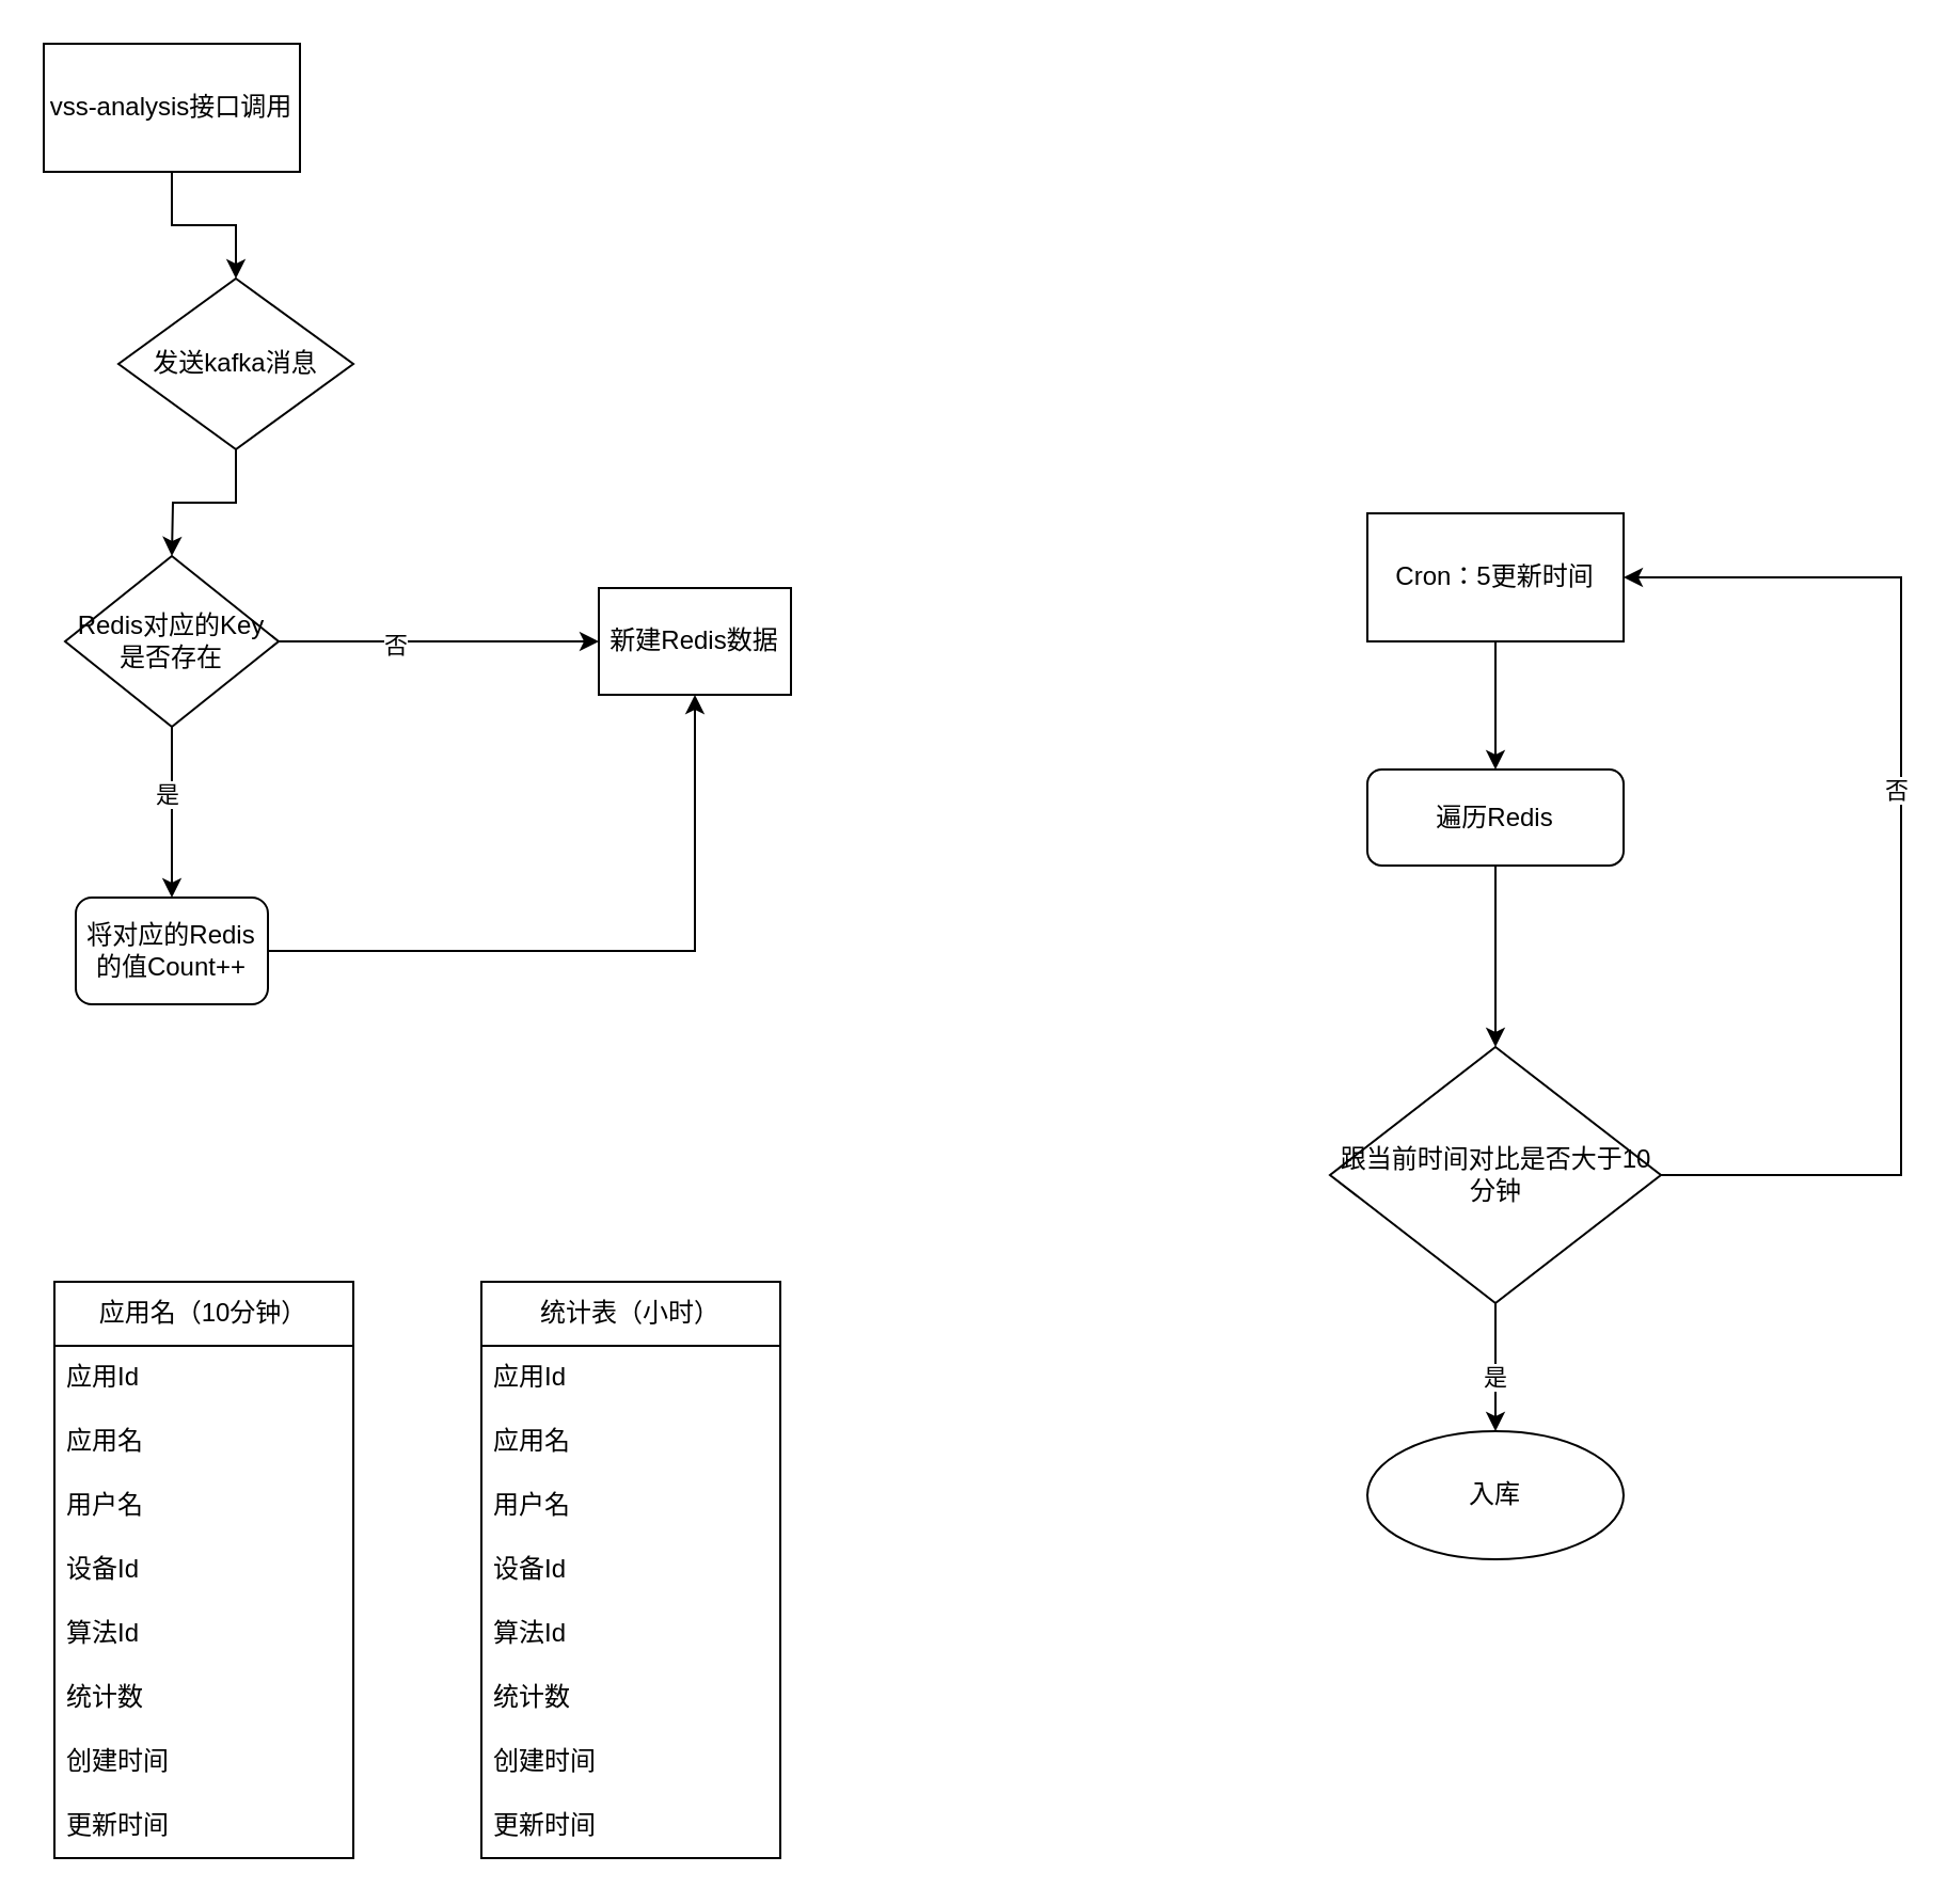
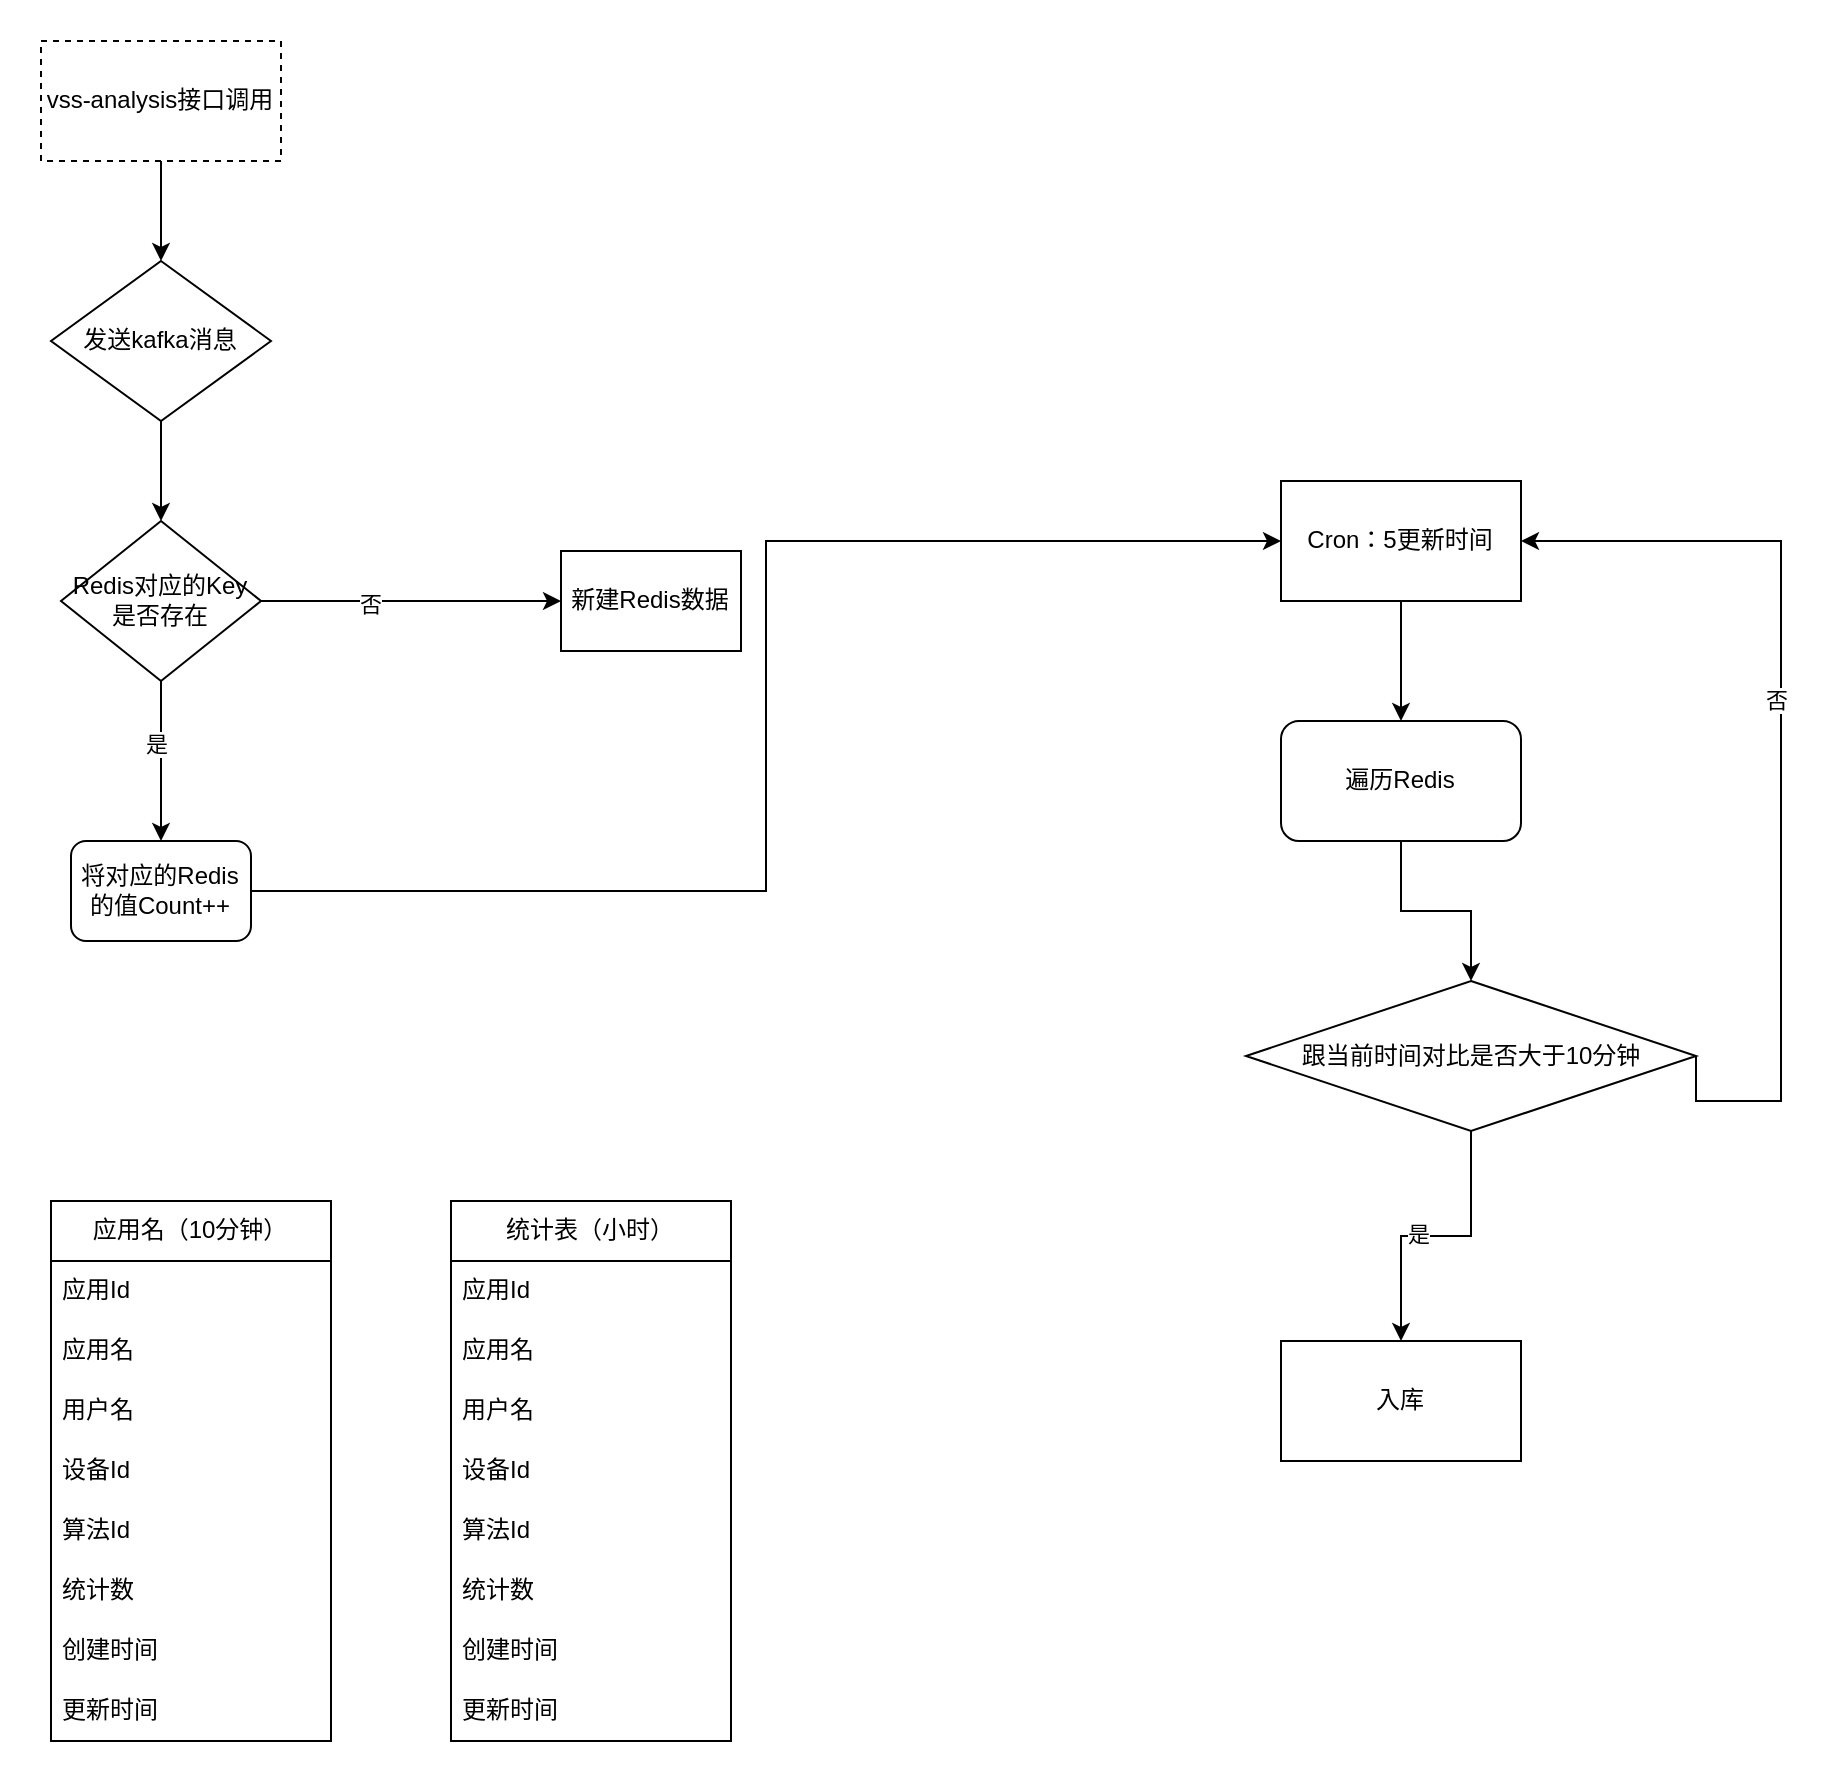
  <mxCell id="0" />
  <mxCell id="1" parent="0" />
  <mxCell id="2" style="edgeStyle=orthogonalEdgeStyle;rounded=0;orthogonalLoop=1;jettySize=auto;html=1;" parent="1" source="3" target="5" edge="1"><mxGeometry relative="1" as="geometry" /></mxCell>
- <mxCell id="3" value="vss-analysis接口调用" style="rounded=0;whiteSpace=wrap;html=1;" parent="1" vertex="1"><mxGeometry x="20" y="20" width="120" height="60" as="geometry" /></mxCell>
+ <mxCell id="3" value="vss-analysis接口调用" style="rounded=0;whiteSpace=wrap;html=1;dashed=1;" parent="1" vertex="1"><mxGeometry x="20" y="20" width="120" height="60" as="geometry" /></mxCell>
  <mxCell id="4" style="edgeStyle=orthogonalEdgeStyle;rounded=0;orthogonalLoop=1;jettySize=auto;html=1;exitX=0.5;exitY=1;exitDx=0;exitDy=0;entryX=0.5;entryY=0;entryDx=0;entryDy=0;" parent="1" source="5" edge="1"><mxGeometry relative="1" as="geometry"><mxPoint x="80" y="260" as="targetPoint" /></mxGeometry></mxCell>
- <mxCell id="5" value="发送kafka消息" style="rhombus;whiteSpace=wrap;html=1;" parent="1" vertex="1"><mxGeometry x="55" y="130" width="110" height="80" as="geometry" /></mxCell>
+ <mxCell id="5" value="发送kafka消息" style="rhombus;whiteSpace=wrap;html=1;" parent="1" vertex="1"><mxGeometry x="25" y="130" width="110" height="80" as="geometry" /></mxCell>
  <mxCell id="6" value="应用名（10分钟）" style="swimlane;fontStyle=0;childLayout=stackLayout;horizontal=1;startSize=30;horizontalStack=0;resizeParent=1;resizeParentMax=0;resizeLast=0;collapsible=1;marginBottom=0;whiteSpace=wrap;html=1;" parent="1" vertex="1"><mxGeometry x="25" y="600" width="140" height="270" as="geometry"><mxRectangle x="120" y="750" width="130" height="30" as="alternateBounds" /></mxGeometry></mxCell>
  <mxCell id="7" value="应用Id" style="text;strokeColor=none;fillColor=none;align=left;verticalAlign=middle;spacingLeft=4;spacingRight=4;overflow=hidden;points=[[0,0.5],[1,0.5]];portConstraint=eastwest;rotatable=0;whiteSpace=wrap;html=1;" parent="6" vertex="1"><mxGeometry y="30" width="140" height="30" as="geometry" /></mxCell>
  <mxCell id="8" value="应用名" style="text;strokeColor=none;fillColor=none;align=left;verticalAlign=middle;spacingLeft=4;spacingRight=4;overflow=hidden;points=[[0,0.5],[1,0.5]];portConstraint=eastwest;rotatable=0;whiteSpace=wrap;html=1;" parent="6" vertex="1"><mxGeometry y="60" width="140" height="30" as="geometry" /></mxCell>
  <mxCell id="9" value="用户名" style="text;strokeColor=none;fillColor=none;align=left;verticalAlign=middle;spacingLeft=4;spacingRight=4;overflow=hidden;points=[[0,0.5],[1,0.5]];portConstraint=eastwest;rotatable=0;whiteSpace=wrap;html=1;" parent="6" vertex="1"><mxGeometry y="90" width="140" height="30" as="geometry" /></mxCell>
  <mxCell id="10" value="设备Id" style="text;strokeColor=none;fillColor=none;align=left;verticalAlign=middle;spacingLeft=4;spacingRight=4;overflow=hidden;points=[[0,0.5],[1,0.5]];portConstraint=eastwest;rotatable=0;whiteSpace=wrap;html=1;" parent="6" vertex="1"><mxGeometry y="120" width="140" height="30" as="geometry" /></mxCell>
  <mxCell id="11" value="算法Id" style="text;strokeColor=none;fillColor=none;align=left;verticalAlign=middle;spacingLeft=4;spacingRight=4;overflow=hidden;points=[[0,0.5],[1,0.5]];portConstraint=eastwest;rotatable=0;whiteSpace=wrap;html=1;" parent="6" vertex="1"><mxGeometry y="150" width="140" height="30" as="geometry" /></mxCell>
  <mxCell id="12" value="统计数" style="text;strokeColor=none;fillColor=none;align=left;verticalAlign=middle;spacingLeft=4;spacingRight=4;overflow=hidden;points=[[0,0.5],[1,0.5]];portConstraint=eastwest;rotatable=0;whiteSpace=wrap;html=1;" parent="6" vertex="1"><mxGeometry y="180" width="140" height="30" as="geometry" /></mxCell>
  <mxCell id="13" value="创建时间" style="text;strokeColor=none;fillColor=none;align=left;verticalAlign=middle;spacingLeft=4;spacingRight=4;overflow=hidden;points=[[0,0.5],[1,0.5]];portConstraint=eastwest;rotatable=0;whiteSpace=wrap;html=1;" parent="6" vertex="1"><mxGeometry y="210" width="140" height="30" as="geometry" /></mxCell>
  <mxCell id="14" value="更新时间" style="text;strokeColor=none;fillColor=none;align=left;verticalAlign=middle;spacingLeft=4;spacingRight=4;overflow=hidden;points=[[0,0.5],[1,0.5]];portConstraint=eastwest;rotatable=0;whiteSpace=wrap;html=1;" parent="6" vertex="1"><mxGeometry y="240" width="140" height="30" as="geometry" /></mxCell>
  <mxCell id="15" value="统计表（小时）" style="swimlane;fontStyle=0;childLayout=stackLayout;horizontal=1;startSize=30;horizontalStack=0;resizeParent=1;resizeParentMax=0;resizeLast=0;collapsible=1;marginBottom=0;whiteSpace=wrap;html=1;" parent="1" vertex="1"><mxGeometry x="225" y="600" width="140" height="270" as="geometry"><mxRectangle x="120" y="750" width="130" height="30" as="alternateBounds" /></mxGeometry></mxCell>
  <mxCell id="16" value="应用Id" style="text;strokeColor=none;fillColor=none;align=left;verticalAlign=middle;spacingLeft=4;spacingRight=4;overflow=hidden;points=[[0,0.5],[1,0.5]];portConstraint=eastwest;rotatable=0;whiteSpace=wrap;html=1;" parent="15" vertex="1"><mxGeometry y="30" width="140" height="30" as="geometry" /></mxCell>
  <mxCell id="17" value="应用名" style="text;strokeColor=none;fillColor=none;align=left;verticalAlign=middle;spacingLeft=4;spacingRight=4;overflow=hidden;points=[[0,0.5],[1,0.5]];portConstraint=eastwest;rotatable=0;whiteSpace=wrap;html=1;" parent="15" vertex="1"><mxGeometry y="60" width="140" height="30" as="geometry" /></mxCell>
  <mxCell id="18" value="用户名" style="text;strokeColor=none;fillColor=none;align=left;verticalAlign=middle;spacingLeft=4;spacingRight=4;overflow=hidden;points=[[0,0.5],[1,0.5]];portConstraint=eastwest;rotatable=0;whiteSpace=wrap;html=1;" parent="15" vertex="1"><mxGeometry y="90" width="140" height="30" as="geometry" /></mxCell>
  <mxCell id="19" value="设备Id" style="text;strokeColor=none;fillColor=none;align=left;verticalAlign=middle;spacingLeft=4;spacingRight=4;overflow=hidden;points=[[0,0.5],[1,0.5]];portConstraint=eastwest;rotatable=0;whiteSpace=wrap;html=1;" parent="15" vertex="1"><mxGeometry y="120" width="140" height="30" as="geometry" /></mxCell>
  <mxCell id="20" value="算法Id" style="text;strokeColor=none;fillColor=none;align=left;verticalAlign=middle;spacingLeft=4;spacingRight=4;overflow=hidden;points=[[0,0.5],[1,0.5]];portConstraint=eastwest;rotatable=0;whiteSpace=wrap;html=1;" parent="15" vertex="1"><mxGeometry y="150" width="140" height="30" as="geometry" /></mxCell>
  <mxCell id="21" value="统计数" style="text;strokeColor=none;fillColor=none;align=left;verticalAlign=middle;spacingLeft=4;spacingRight=4;overflow=hidden;points=[[0,0.5],[1,0.5]];portConstraint=eastwest;rotatable=0;whiteSpace=wrap;html=1;" parent="15" vertex="1"><mxGeometry y="180" width="140" height="30" as="geometry" /></mxCell>
  <mxCell id="22" value="创建时间" style="text;strokeColor=none;fillColor=none;align=left;verticalAlign=middle;spacingLeft=4;spacingRight=4;overflow=hidden;points=[[0,0.5],[1,0.5]];portConstraint=eastwest;rotatable=0;whiteSpace=wrap;html=1;" parent="15" vertex="1"><mxGeometry y="210" width="140" height="30" as="geometry" /></mxCell>
  <mxCell id="23" value="更新时间" style="text;strokeColor=none;fillColor=none;align=left;verticalAlign=middle;spacingLeft=4;spacingRight=4;overflow=hidden;points=[[0,0.5],[1,0.5]];portConstraint=eastwest;rotatable=0;whiteSpace=wrap;html=1;" parent="15" vertex="1"><mxGeometry y="240" width="140" height="30" as="geometry" /></mxCell>
  <mxCell id="24" style="edgeStyle=orthogonalEdgeStyle;rounded=0;orthogonalLoop=1;jettySize=auto;html=1;exitX=0.5;exitY=1;exitDx=0;exitDy=0;" edge="1" parent="1" source="25" target="27"><mxGeometry relative="1" as="geometry" /></mxCell>
  <mxCell id="25" value="Cron：5更新时间" style="rounded=0;whiteSpace=wrap;html=1;" vertex="1" parent="1"><mxGeometry x="640" y="240" width="120" height="60" as="geometry" /></mxCell>
  <mxCell id="26" style="edgeStyle=orthogonalEdgeStyle;rounded=0;orthogonalLoop=1;jettySize=auto;html=1;exitX=0.5;exitY=1;exitDx=0;exitDy=0;" edge="1" parent="1" source="27" target="32"><mxGeometry relative="1" as="geometry" /></mxCell>
- <mxCell id="27" value="遍历Redis" style="rounded=1;whiteSpace=wrap;html=1;" vertex="1" parent="1"><mxGeometry x="640" y="360" width="120" height="45" as="geometry" /></mxCell>
+ <mxCell id="27" value="遍历Redis" style="rounded=1;whiteSpace=wrap;html=1;" vertex="1" parent="1"><mxGeometry x="640" y="360" width="120" height="60" as="geometry" /></mxCell>
  <mxCell id="28" style="edgeStyle=orthogonalEdgeStyle;rounded=0;orthogonalLoop=1;jettySize=auto;html=1;" edge="1" parent="1" source="32" target="33"><mxGeometry relative="1" as="geometry" /></mxCell>
  <mxCell id="29" value="是" style="edgeLabel;html=1;align=center;verticalAlign=middle;resizable=0;points=[];" vertex="1" connectable="0" parent="28"><mxGeometry x="0.125" y="-1" relative="1" as="geometry"><mxPoint as="offset" /></mxGeometry></mxCell>
  <mxCell id="30" style="edgeStyle=orthogonalEdgeStyle;rounded=0;orthogonalLoop=1;jettySize=auto;html=1;exitX=1;exitY=0.5;exitDx=0;exitDy=0;entryX=1;entryY=0.5;entryDx=0;entryDy=0;" edge="1" parent="1" source="32" target="25"><mxGeometry relative="1" as="geometry"><mxPoint x="880" y="550" as="targetPoint" /><Array as="points"><mxPoint x="890" y="550" /><mxPoint x="890" y="270" /></Array></mxGeometry></mxCell>
  <mxCell id="31" value="否" style="edgeLabel;html=1;align=center;verticalAlign=middle;resizable=0;points=[];" vertex="1" connectable="0" parent="30"><mxGeometry x="0.122" y="3" relative="1" as="geometry"><mxPoint as="offset" /></mxGeometry></mxCell>
- <mxCell id="32" value="跟当前时间对比是否大于10分钟" style="rhombus;whiteSpace=wrap;html=1;" vertex="1" parent="1"><mxGeometry x="622.5" y="490" width="155" height="120" as="geometry" /></mxCell>
- <mxCell id="33" value="入库" style="ellipse;whiteSpace=wrap;html=1;" vertex="1" parent="1"><mxGeometry x="640" y="670" width="120" height="60" as="geometry" /></mxCell>
+ <mxCell id="32" value="跟当前时间对比是否大于10分钟" style="rhombus;whiteSpace=wrap;html=1;" vertex="1" parent="1"><mxGeometry x="622.5" y="490" width="225" height="75" as="geometry" /></mxCell>
+ <mxCell id="33" value="入库" style="rounded=0;whiteSpace=wrap;html=1;" vertex="1" parent="1"><mxGeometry x="640" y="670" width="120" height="60" as="geometry" /></mxCell>
  <mxCell id="34" style="edgeStyle=orthogonalEdgeStyle;rounded=0;orthogonalLoop=1;jettySize=auto;html=1;exitX=1;exitY=0.5;exitDx=0;exitDy=0;" edge="1" parent="1" source="38"><mxGeometry relative="1" as="geometry"><mxPoint x="280" y="300" as="targetPoint" /></mxGeometry></mxCell>
  <mxCell id="35" value="否" style="edgeLabel;html=1;align=center;verticalAlign=middle;resizable=0;points=[];" vertex="1" connectable="0" parent="34"><mxGeometry x="-0.282" y="-1" relative="1" as="geometry"><mxPoint as="offset" /></mxGeometry></mxCell>
  <mxCell id="36" style="edgeStyle=orthogonalEdgeStyle;rounded=0;orthogonalLoop=1;jettySize=auto;html=1;entryX=0.5;entryY=0;entryDx=0;entryDy=0;" edge="1" parent="1" source="38" target="41"><mxGeometry relative="1" as="geometry" /></mxCell>
  <mxCell id="37" value="是" style="edgeLabel;html=1;align=center;verticalAlign=middle;resizable=0;points=[];" vertex="1" connectable="0" parent="36"><mxGeometry x="-0.225" y="-3" relative="1" as="geometry"><mxPoint as="offset" /></mxGeometry></mxCell>
  <mxCell id="38" value="Redis对应的Key是否存在" style="rhombus;whiteSpace=wrap;html=1;" vertex="1" parent="1"><mxGeometry x="30" y="260" width="100" height="80" as="geometry" /></mxCell>
  <mxCell id="39" value="新建Redis数据" style="rounded=0;whiteSpace=wrap;html=1;" vertex="1" parent="1"><mxGeometry x="280" y="275" width="90" height="50" as="geometry" /></mxCell>
- <mxCell id="40" style="edgeStyle=orthogonalEdgeStyle;rounded=0;orthogonalLoop=1;jettySize=auto;html=1;exitX=1;exitY=0.5;exitDx=0;exitDy=0;" edge="1" parent="1" source="41" target="39"><mxGeometry relative="1" as="geometry" /></mxCell>
+ <mxCell id="40" style="edgeStyle=orthogonalEdgeStyle;rounded=0;orthogonalLoop=1;jettySize=auto;html=1;exitX=1;exitY=0.5;exitDx=0;exitDy=0;entryX=0;entryY=0.5;entryDx=0;entryDy=0;" edge="1" parent="1" source="41" target="25"><mxGeometry relative="1" as="geometry" /></mxCell>
  <mxCell id="41" value="将对应的Redis 的值Count++" style="whiteSpace=wrap;html=1;rounded=1;" vertex="1" parent="1"><mxGeometry x="35" y="420" width="90" height="50" as="geometry" /></mxCell>
